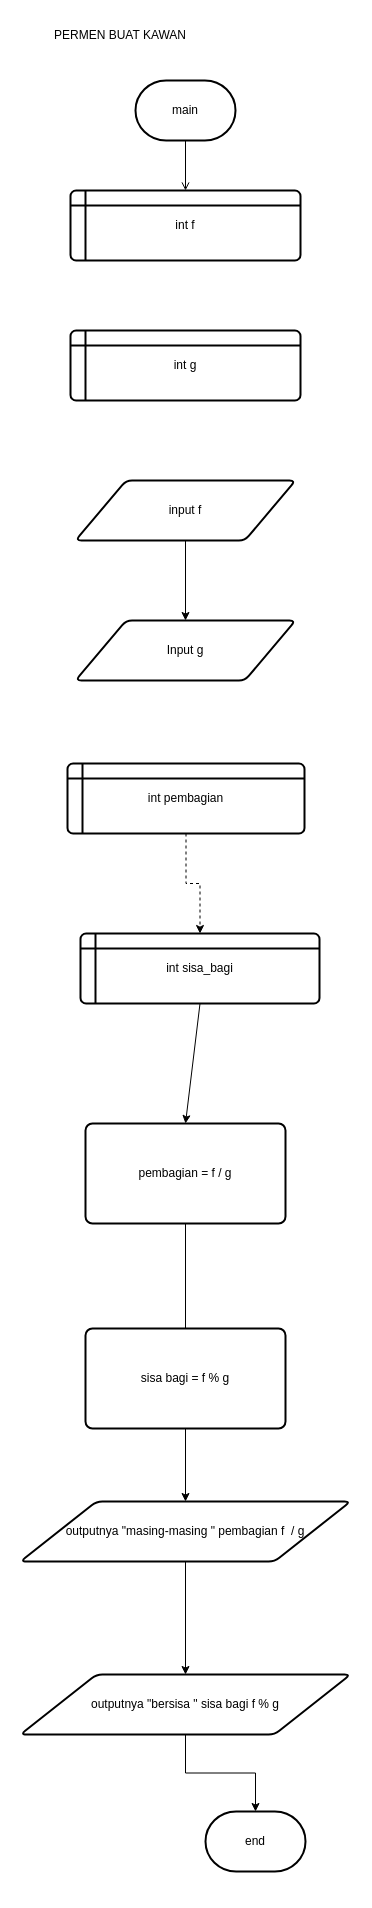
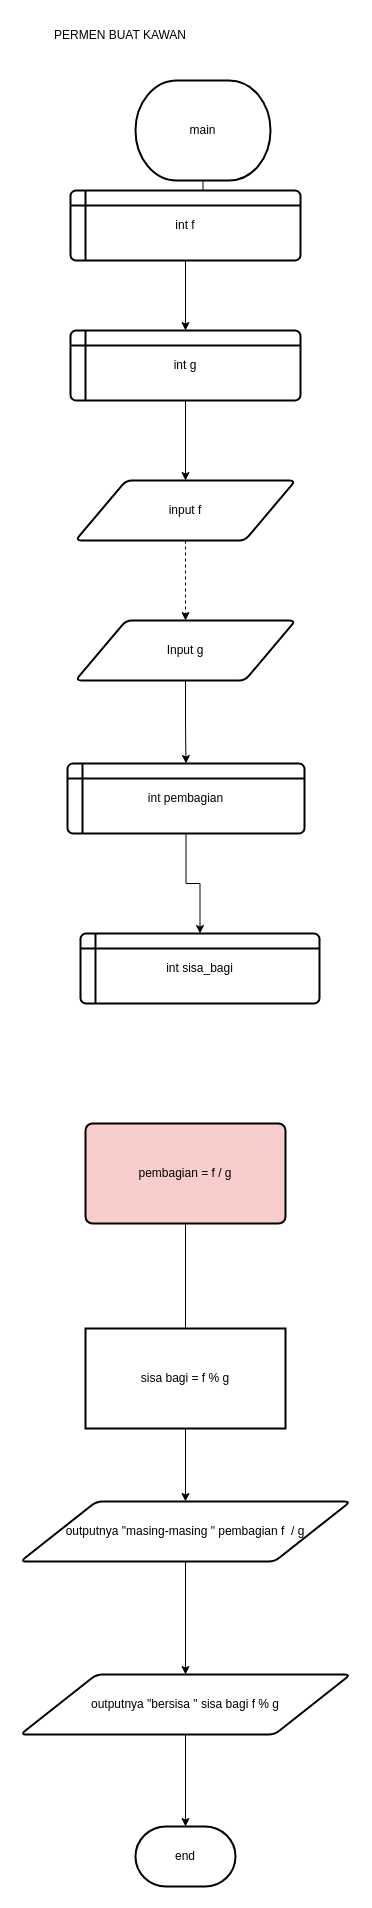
  <mxCell id="0" />
  <mxCell id="1" parent="0" />
  <mxCell id="2" value="" style="edgeStyle=orthogonalEdgeStyle;rounded=0;orthogonalLoop=1;jettySize=auto;html=1;endArrow=open;" parent="1" source="3" target="5" edge="1"><mxGeometry relative="1" as="geometry" /></mxCell>
- <mxCell id="3" value="main" style="strokeWidth=2;html=1;shape=mxgraph.flowchart.terminator;whiteSpace=wrap;" parent="1" vertex="1"><mxGeometry x="135" y="80" width="100" height="60" as="geometry" /></mxCell>
+ <mxCell id="3" value="main" style="strokeWidth=2;html=1;shape=mxgraph.flowchart.terminator;whiteSpace=wrap;" parent="1" vertex="1"><mxGeometry x="135" y="80" width="135" height="100" as="geometry" /></mxCell>
+ <mxCell id="4" value="" style="edgeStyle=orthogonalEdgeStyle;rounded=0;orthogonalLoop=1;jettySize=auto;html=1;" parent="1" source="5" target="7" edge="1"><mxGeometry relative="1" as="geometry" /></mxCell>
  <mxCell id="5" value="int f" style="shape=internalStorage;whiteSpace=wrap;html=1;dx=15;dy=15;rounded=1;arcSize=8;strokeWidth=2;" parent="1" vertex="1"><mxGeometry x="70" y="190" width="230" height="70" as="geometry" /></mxCell>
+ <mxCell id="6" value="" style="edgeStyle=orthogonalEdgeStyle;rounded=0;orthogonalLoop=1;jettySize=auto;html=1;" parent="1" source="7" target="9" edge="1"><mxGeometry relative="1" as="geometry" /></mxCell>
  <mxCell id="7" value="int g" style="shape=internalStorage;whiteSpace=wrap;html=1;dx=15;dy=15;rounded=1;arcSize=8;strokeWidth=2;" parent="1" vertex="1"><mxGeometry x="70" y="330" width="230" height="70" as="geometry" /></mxCell>
- <mxCell id="8" value="" style="edgeStyle=orthogonalEdgeStyle;rounded=0;orthogonalLoop=1;jettySize=auto;html=1;" parent="1" source="9" target="11" edge="1"><mxGeometry relative="1" as="geometry" /></mxCell>
+ <mxCell id="8" value="" style="edgeStyle=orthogonalEdgeStyle;rounded=0;orthogonalLoop=1;jettySize=auto;html=1;dashed=1;" parent="1" source="9" target="11" edge="1"><mxGeometry relative="1" as="geometry" /></mxCell>
  <mxCell id="9" value="input f" style="shape=parallelogram;html=1;strokeWidth=2;perimeter=parallelogramPerimeter;whiteSpace=wrap;rounded=1;arcSize=12;size=0.23;" parent="1" vertex="1"><mxGeometry x="75" y="480" width="220" height="60" as="geometry" /></mxCell>
+ <mxCell id="10" value="" style="edgeStyle=orthogonalEdgeStyle;rounded=0;orthogonalLoop=1;jettySize=auto;html=1;" edge="1" parent="1" source="11" target="23"><mxGeometry relative="1" as="geometry" /></mxCell>
  <mxCell id="11" value="Input g" style="shape=parallelogram;html=1;strokeWidth=2;perimeter=parallelogramPerimeter;whiteSpace=wrap;rounded=1;arcSize=12;size=0.23;" parent="1" vertex="1"><mxGeometry x="75" y="620" width="220" height="60" as="geometry" /></mxCell>
  <mxCell id="12" value="" style="edgeStyle=orthogonalEdgeStyle;rounded=0;orthogonalLoop=1;jettySize=auto;html=1;endArrow=none;" parent="1" source="13" target="15" edge="1"><mxGeometry relative="1" as="geometry" /></mxCell>
- <mxCell id="13" value="pembagian = f / g" style="rounded=1;whiteSpace=wrap;html=1;absoluteArcSize=1;arcSize=14;strokeWidth=2;" parent="1" vertex="1"><mxGeometry x="85" y="1123" width="200" height="100" as="geometry" /></mxCell>
+ <mxCell id="13" value="pembagian = f / g" style="rounded=1;whiteSpace=wrap;html=1;absoluteArcSize=1;arcSize=14;strokeWidth=2;fillColor=#f8cecc;" parent="1" vertex="1"><mxGeometry x="85" y="1123" width="200" height="100" as="geometry" /></mxCell>
  <mxCell id="14" value="" style="edgeStyle=orthogonalEdgeStyle;rounded=0;orthogonalLoop=1;jettySize=auto;html=1;" parent="1" source="15" target="17" edge="1"><mxGeometry relative="1" as="geometry" /></mxCell>
- <mxCell id="15" value="sisa bagi = f % g" style="rounded=1;whiteSpace=wrap;html=1;absoluteArcSize=1;arcSize=14;strokeWidth=2;" parent="1" vertex="1"><mxGeometry x="85" y="1328" width="200" height="100" as="geometry" /></mxCell>
+ <mxCell id="15" value="sisa bagi = f % g" style="whiteSpace=wrap;html=1;absoluteArcSize=1;arcSize=14;strokeWidth=2;rounded=0;" parent="1" vertex="1"><mxGeometry x="85" y="1328" width="200" height="100" as="geometry" /></mxCell>
  <mxCell id="16" value="" style="edgeStyle=orthogonalEdgeStyle;rounded=0;orthogonalLoop=1;jettySize=auto;html=1;" parent="1" source="17" target="19" edge="1"><mxGeometry relative="1" as="geometry" /></mxCell>
  <mxCell id="17" value="outputnya &quot;masing-masing &quot; pembagian f&amp;nbsp; / g" style="shape=parallelogram;html=1;strokeWidth=2;perimeter=parallelogramPerimeter;whiteSpace=wrap;rounded=1;arcSize=12;size=0.23;" parent="1" vertex="1"><mxGeometry x="20" y="1501" width="330" height="60" as="geometry" /></mxCell>
  <mxCell id="18" value="" style="edgeStyle=orthogonalEdgeStyle;rounded=0;orthogonalLoop=1;jettySize=auto;html=1;" parent="1" source="19" target="20" edge="1"><mxGeometry relative="1" as="geometry" /></mxCell>
  <mxCell id="19" value="outputnya &quot;bersisa &quot; sisa bagi f % g" style="shape=parallelogram;html=1;strokeWidth=2;perimeter=parallelogramPerimeter;whiteSpace=wrap;rounded=1;arcSize=12;size=0.23;" parent="1" vertex="1"><mxGeometry x="20" y="1674" width="330" height="60" as="geometry" /></mxCell>
- <mxCell id="20" value="end" style="strokeWidth=2;html=1;shape=mxgraph.flowchart.terminator;whiteSpace=wrap;" parent="1" vertex="1"><mxGeometry x="205" y="1811" width="100" height="60" as="geometry" /></mxCell>
+ <mxCell id="20" value="end" style="strokeWidth=2;html=1;shape=mxgraph.flowchart.terminator;whiteSpace=wrap;" parent="1" vertex="1"><mxGeometry x="135" y="1826" width="100" height="60" as="geometry" /></mxCell>
  <mxCell id="21" value="PERMEN BUAT KAWAN" style="text;html=1;strokeColor=none;fillColor=none;align=center;verticalAlign=middle;whiteSpace=wrap;rounded=0;" parent="1" vertex="1"><mxGeometry x="37" y="20" width="166" height="30" as="geometry" /></mxCell>
- <mxCell id="22" value="" style="edgeStyle=orthogonalEdgeStyle;rounded=0;orthogonalLoop=1;jettySize=auto;html=1;dashed=1;" edge="1" parent="1" source="23" target="24"><mxGeometry relative="1" as="geometry" /></mxCell>
+ <mxCell id="22" value="" style="edgeStyle=orthogonalEdgeStyle;rounded=0;orthogonalLoop=1;jettySize=auto;html=1;" edge="1" parent="1" source="23" target="24"><mxGeometry relative="1" as="geometry" /></mxCell>
  <mxCell id="23" value="int pembagian" style="shape=internalStorage;whiteSpace=wrap;html=1;dx=15;dy=15;rounded=1;arcSize=8;strokeWidth=2;" vertex="1" parent="1"><mxGeometry x="67" y="763" width="237" height="70" as="geometry" /></mxCell>
  <mxCell id="24" value="int sisa_bagi" style="shape=internalStorage;whiteSpace=wrap;html=1;dx=15;dy=15;rounded=1;arcSize=8;strokeWidth=2;" vertex="1" parent="1"><mxGeometry x="80" y="933" width="239" height="70" as="geometry" /></mxCell>
- <mxCell id="25" value="" style="endArrow=classic;html=1;rounded=0;exitX=0.5;exitY=1;exitDx=0;exitDy=0;entryX=0.5;entryY=0;entryDx=0;entryDy=0;" edge="1" parent="1" source="24" target="13"><mxGeometry width="50" height="50" relative="1" as="geometry"><mxPoint x="179" y="1007" as="sourcePoint" /><mxPoint x="182" y="1140" as="targetPoint" /><Array as="points" /></mxGeometry></mxCell>
